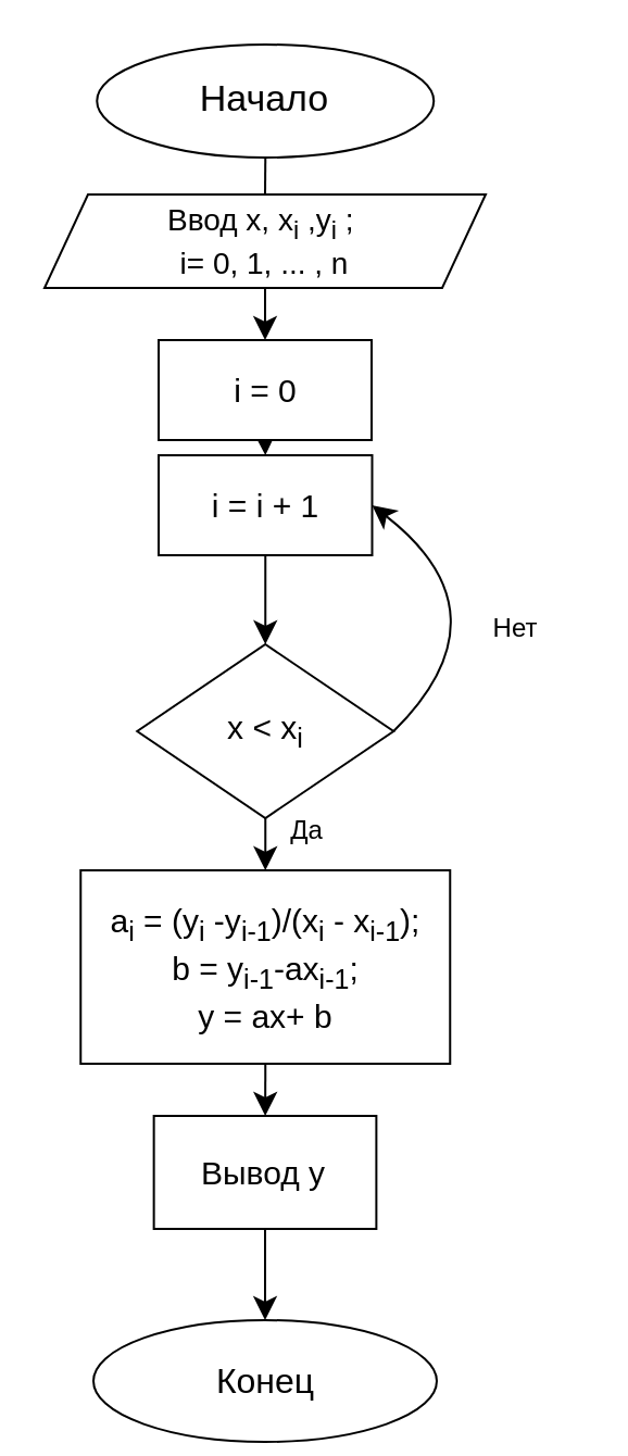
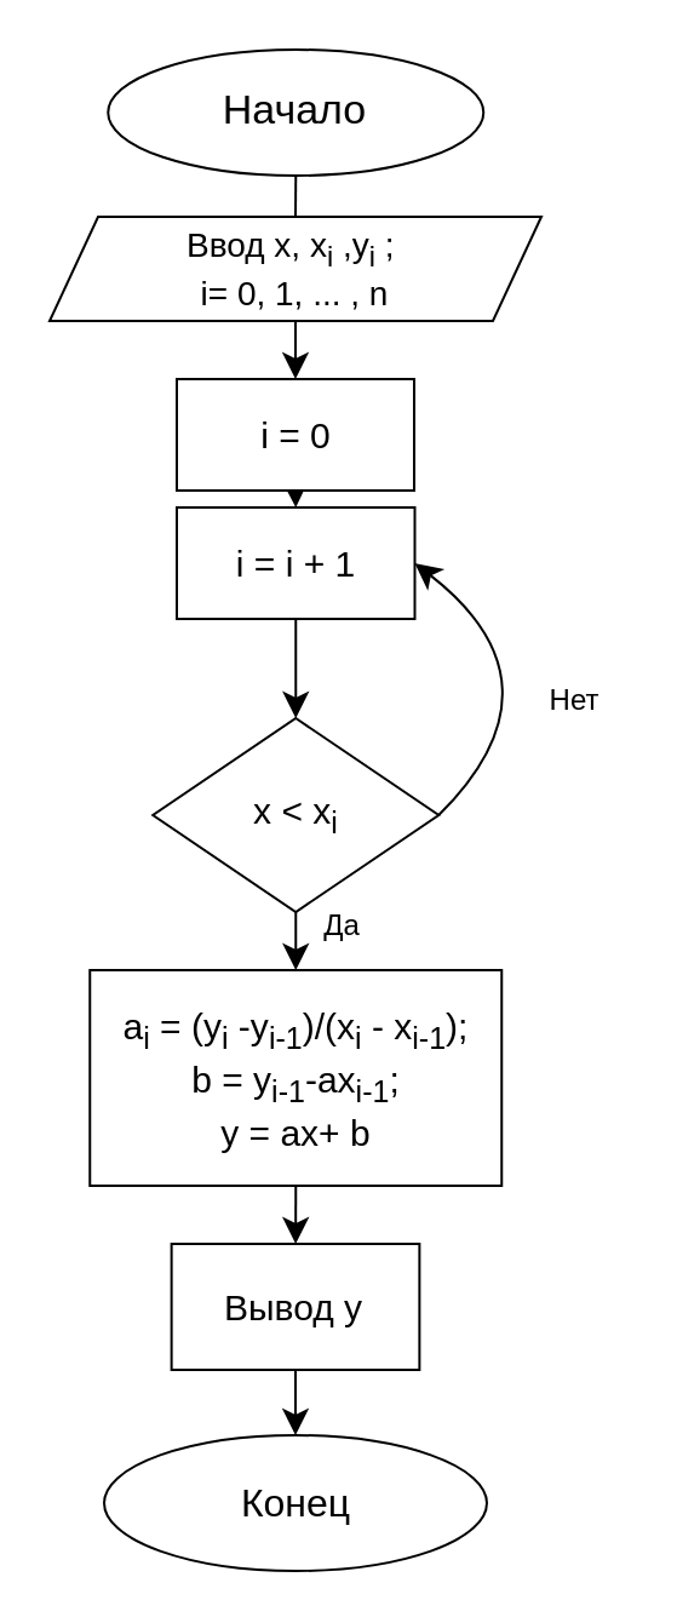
  <mxCell id="0" />
  <mxCell id="1" parent="0" />
  <mxCell id="2" style="edgeStyle=none;curved=1;rounded=0;orthogonalLoop=1;jettySize=auto;html=1;exitX=0.5;exitY=1;exitDx=0;exitDy=0;entryX=0.5;entryY=0;entryDx=0;entryDy=0;fontSize=12;startSize=8;endSize=8;endArrow=none;" edge="1" parent="1" source="3" target="5"><mxGeometry relative="1" as="geometry" /></mxCell>
  <mxCell id="3" value="&lt;font style=&quot;font-size: 17px;&quot;&gt;Начало&lt;/font&gt;" style="ellipse;whiteSpace=wrap;html=1;" vertex="1" parent="1"><mxGeometry x="44.13" y="20" width="155" height="52" as="geometry" /></mxCell>
  <mxCell id="4" style="edgeStyle=none;curved=1;rounded=0;orthogonalLoop=1;jettySize=auto;html=1;exitX=0.5;exitY=1;exitDx=0;exitDy=0;entryX=0.5;entryY=0;entryDx=0;entryDy=0;fontSize=12;startSize=8;endSize=8;" edge="1" parent="1" source="5" target="7"><mxGeometry relative="1" as="geometry" /></mxCell>
  <mxCell id="5" value="&lt;font style=&quot;font-size: 14px;&quot;&gt;Ввод x, x&lt;sub style=&quot;&quot;&gt;i&lt;/sub&gt;&amp;nbsp;,y&lt;sub style=&quot;&quot;&gt;i&lt;/sub&gt;&amp;nbsp;;&lt;sub style=&quot;&quot;&gt;&amp;nbsp;&lt;/sub&gt;&lt;/font&gt;&lt;div&gt;&lt;font style=&quot;font-size: 14px;&quot;&gt;i= 0, 1, ... , n&lt;/font&gt;&lt;/div&gt;" style="shape=parallelogram;perimeter=parallelogramPerimeter;whiteSpace=wrap;html=1;fixedSize=1;" vertex="1" parent="1"><mxGeometry x="20" y="89" width="203" height="43" as="geometry" /></mxCell>
  <mxCell id="6" style="edgeStyle=none;curved=1;rounded=0;orthogonalLoop=1;jettySize=auto;html=1;exitX=0.5;exitY=1;exitDx=0;exitDy=0;entryX=0.5;entryY=0;entryDx=0;entryDy=0;fontSize=12;startSize=8;endSize=8;" edge="1" parent="1" source="7" target="9"><mxGeometry relative="1" as="geometry" /></mxCell>
  <mxCell id="7" value="&lt;font style=&quot;font-size: 15px;&quot;&gt;i = 0&lt;/font&gt;" style="rounded=0;whiteSpace=wrap;html=1;" vertex="1" parent="1"><mxGeometry x="72.5" y="156" width="98" height="46" as="geometry" /></mxCell>
  <mxCell id="8" style="edgeStyle=none;curved=1;rounded=0;orthogonalLoop=1;jettySize=auto;html=1;exitX=0.5;exitY=1;exitDx=0;exitDy=0;entryX=0.5;entryY=0;entryDx=0;entryDy=0;fontSize=12;startSize=8;endSize=8;" edge="1" parent="1" source="9" target="12"><mxGeometry relative="1" as="geometry" /></mxCell>
  <mxCell id="9" value="&lt;font style=&quot;font-size: 15px;&quot;&gt;i = i + 1&lt;/font&gt;" style="rounded=0;whiteSpace=wrap;html=1;" vertex="1" parent="1"><mxGeometry x="72.5" y="209" width="98.25" height="46" as="geometry" /></mxCell>
  <mxCell id="10" style="edgeStyle=none;curved=1;rounded=0;orthogonalLoop=1;jettySize=auto;html=1;exitX=0.5;exitY=1;exitDx=0;exitDy=0;entryX=0.5;entryY=0;entryDx=0;entryDy=0;fontSize=12;startSize=8;endSize=8;" edge="1" parent="1" source="12" target="14"><mxGeometry relative="1" as="geometry" /></mxCell>
  <mxCell id="11" style="edgeStyle=none;curved=1;rounded=0;orthogonalLoop=1;jettySize=auto;html=1;exitX=1;exitY=0.5;exitDx=0;exitDy=0;entryX=1;entryY=0.5;entryDx=0;entryDy=0;fontSize=12;startSize=8;endSize=8;" edge="1" parent="1" source="12" target="9"><mxGeometry relative="1" as="geometry"><Array as="points"><mxPoint x="235" y="282" /></Array></mxGeometry></mxCell>
  <mxCell id="12" value="&lt;font style=&quot;font-size: 15px;&quot;&gt;x &amp;lt; x&lt;sub style=&quot;&quot;&gt;i&lt;/sub&gt;&lt;/font&gt;" style="rhombus;whiteSpace=wrap;html=1;" vertex="1" parent="1"><mxGeometry x="62.63" y="296" width="118" height="80" as="geometry" /></mxCell>
  <mxCell id="13" style="edgeStyle=none;curved=1;rounded=0;orthogonalLoop=1;jettySize=auto;html=1;exitX=0.5;exitY=1;exitDx=0;exitDy=0;fontSize=12;startSize=8;endSize=8;" edge="1" parent="1" source="14" target="16"><mxGeometry relative="1" as="geometry" /></mxCell>
  <mxCell id="14" value="&lt;font style=&quot;font-size: 15px;&quot;&gt;a&lt;sub style=&quot;&quot;&gt;i&lt;/sub&gt; = (y&lt;sub style=&quot;&quot;&gt;i&lt;/sub&gt; -y&lt;sub style=&quot;&quot;&gt;i-1&lt;/sub&gt;)/(x&lt;sub style=&quot;&quot;&gt;i&lt;/sub&gt;&amp;nbsp;- x&lt;sub style=&quot;&quot;&gt;i-1&lt;/sub&gt;);&lt;/font&gt;&lt;div&gt;&lt;font style=&quot;font-size: 15px;&quot;&gt;b = y&lt;sub&gt;i-1&lt;/sub&gt;-ax&lt;sub&gt;i-1&lt;/sub&gt;;&lt;/font&gt;&lt;/div&gt;&lt;div&gt;&lt;font style=&quot;font-size: 15px;&quot;&gt;y = ax+ b&lt;/font&gt;&lt;/div&gt;" style="rounded=0;whiteSpace=wrap;html=1;" vertex="1" parent="1"><mxGeometry x="36.63" y="400" width="170" height="89" as="geometry" /></mxCell>
  <mxCell id="15" style="edgeStyle=none;curved=1;rounded=0;orthogonalLoop=1;jettySize=auto;html=1;exitX=0.5;exitY=1;exitDx=0;exitDy=0;entryX=0.5;entryY=0;entryDx=0;entryDy=0;fontSize=12;startSize=8;endSize=8;" edge="1" parent="1" source="16" target="17"><mxGeometry relative="1" as="geometry" /></mxCell>
  <mxCell id="16" value="&lt;font style=&quot;font-size: 15px;&quot;&gt;Вывод y&lt;/font&gt;" style="rounded=0;whiteSpace=wrap;html=1;" vertex="1" parent="1"><mxGeometry x="70.32" y="513" width="102.37" height="52" as="geometry" /></mxCell>
- <mxCell id="17" value="&lt;font style=&quot;font-size: 16px;&quot;&gt;Конец&lt;/font&gt;" style="ellipse;whiteSpace=wrap;html=1;" vertex="1" parent="1"><mxGeometry x="42.5" y="607" width="158" height="56" as="geometry" /></mxCell>
+ <mxCell id="17" value="&lt;font style=&quot;font-size: 16px;&quot;&gt;Конец&lt;/font&gt;" style="ellipse;whiteSpace=wrap;html=1;" vertex="1" parent="1"><mxGeometry x="42.5" y="592" width="158" height="56" as="geometry" /></mxCell>
  <mxCell id="18" value="Да" style="text;html=1;align=center;verticalAlign=middle;whiteSpace=wrap;rounded=0;" vertex="1" parent="1"><mxGeometry x="110.5" y="367" width="60" height="30" as="geometry" /></mxCell>
  <mxCell id="19" value="Нет" style="text;html=1;align=center;verticalAlign=middle;whiteSpace=wrap;rounded=0;" vertex="1" parent="1"><mxGeometry x="206.63" y="274" width="60" height="30" as="geometry" /></mxCell>
